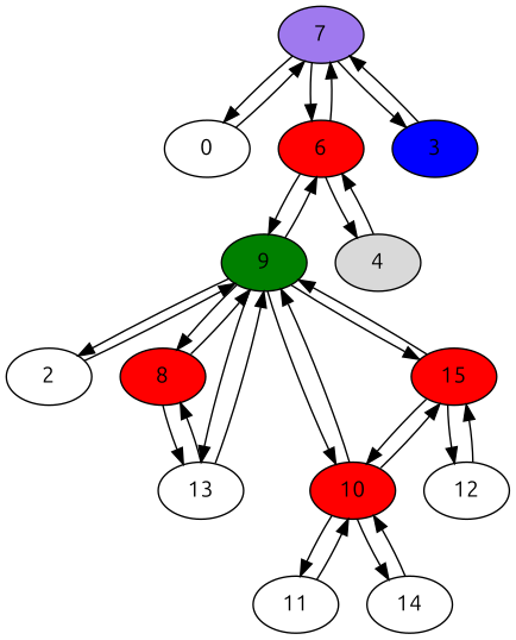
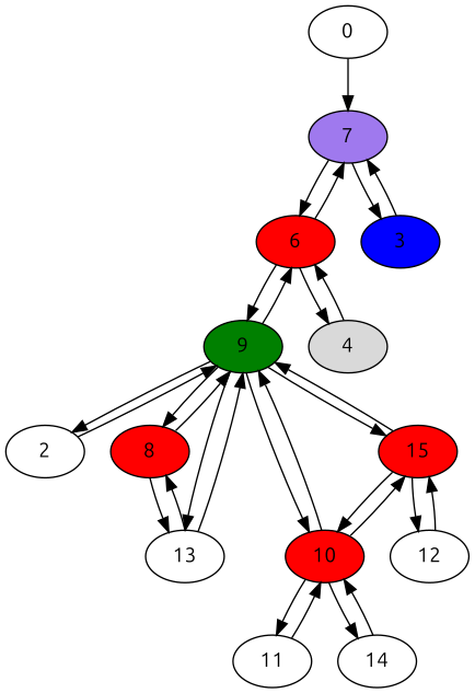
  digraph {
    fontname=Ubuntu
    node [fillcolor="#FFFFFF" fontname=Ubuntu style=filled]
    edge [fontname=Ubuntu]
    7 [fillcolor="#9F79EE"]
    0
    6 [fillcolor="#FF0000"]
    3 [fillcolor="#0000FF"]
    9 [fillcolor="#008000"]
    4 [fillcolor="#D9D9D9"]
    2
    8 [fillcolor="#FF0000"]
    13
    10 [fillcolor="#FF0000"]
    15 [fillcolor="#FF0000"]
    11
    14
    12
-   7 -> 0
    7 -> 6
    7 -> 3
    0 -> 7
    6 -> 7
    6 -> 9
    6 -> 4
    3 -> 7
    9 -> 6
    9 -> 2
    9 -> 8
    9 -> 13
    9 -> 10
    9 -> 15
    4 -> 6
    2 -> 9
    8 -> 9
    8 -> 13
    13 -> 9
    13 -> 8
    10 -> 9
    10 -> 15
    10 -> 11
    10 -> 14
    15 -> 9
    15 -> 10
    15 -> 12
    11 -> 10
    14 -> 10
    12 -> 15
  }
